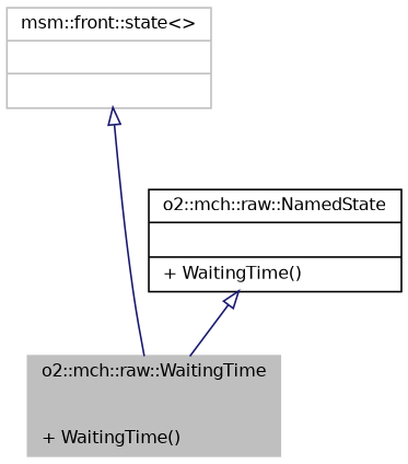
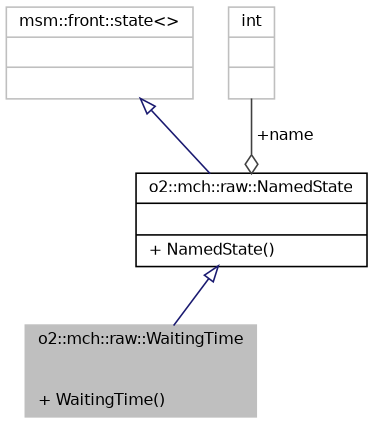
  digraph {
    node [color=grey75 fontname=Helvetica fontsize=10 shape=record]
    edge [arrowtail=onormal color=midnightblue dir=back fontname=Helvetica fontsize=10 labelfontname=Helvetica labelfontsize=10 style=solid]
    n1 [fillcolor=grey75 fontcolor=black height=0.2 label="{o2::mch::raw::WaitingTime\n||+ WaitingTime()\l}" style=filled width=0.4]
-   n2 [color=black height=0.2 label="{o2::mch::raw::NamedState\n||+ WaitingTime()\l}" width=0.4]
+   n2 [color=black height=0.2 label="{o2::mch::raw::NamedState\n||+ NamedState()\l}" width=0.4]
    n3 [height=0.2 label="{msm::front::state\<\>\n||}" width=0.4]
+   n4 [height=0.2 label="{int\n||}" width=0.4]
    n2 -> n1
-   n3 -> n1
+   n3 -> n2
+   n4 -> n2 [arrowhead=odiamond color=grey25 label=" +name" arrowtail="" dir=""]
  }
